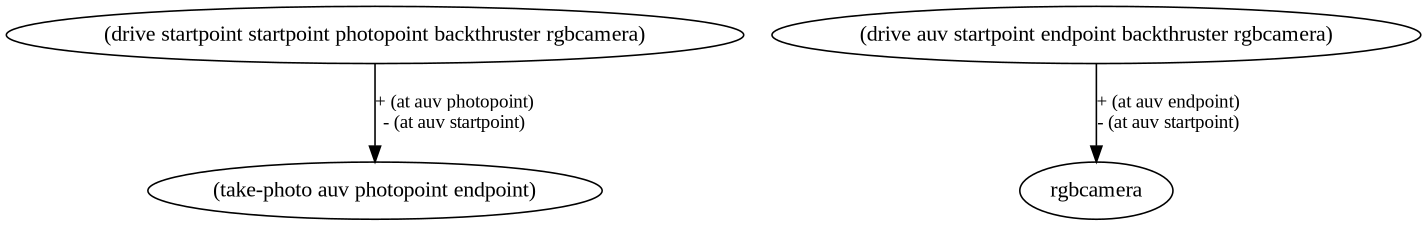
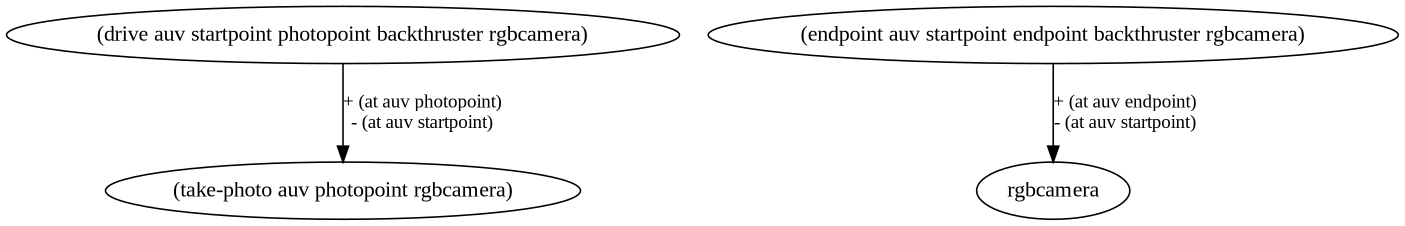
  digraph {
    fontname="Liberation Serif"
    packMode="graph"
    node [fontname="Liberation Serif" shape=ellipse]
    edge [fontname="Liberation Serif" fontsize=12]
-   n1 [label="(drive startpoint startpoint photopoint backthruster rgbcamera)"]
-   n2 [label="(take-photo auv photopoint endpoint)"]
-   n3 [label="(drive auv startpoint endpoint backthruster rgbcamera)"]
+   n1 [label="(drive auv startpoint photopoint backthruster rgbcamera)"]
+   n2 [label="(take-photo auv photopoint rgbcamera)"]
+   n3 [label="(endpoint auv startpoint endpoint backthruster rgbcamera)"]
    n4 [label=rgbcamera]
    n1 -> n2 [label="+ (at auv photopoint)\n- (at auv startpoint)"]
    n3 -> n4 [label="+ (at auv endpoint)\n- (at auv startpoint)"]
  }
